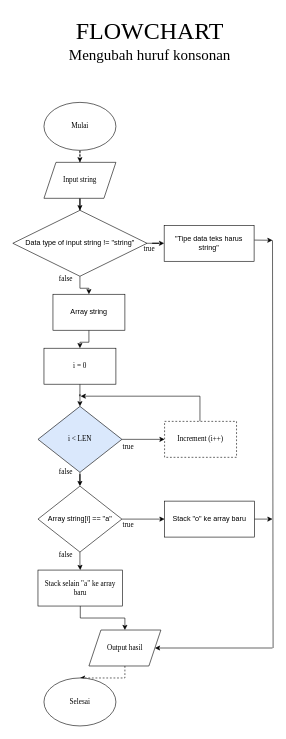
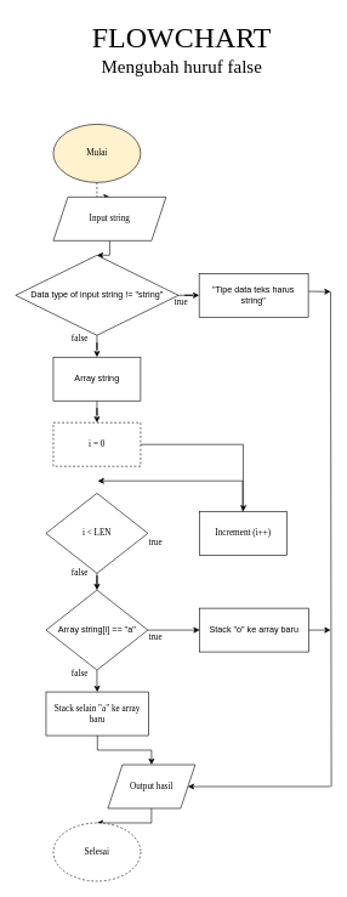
  <mxCell id="0" />
  <mxCell id="1" parent="0" />
  <mxCell id="2" value="" style="edgeStyle=orthogonalEdgeStyle;rounded=0;orthogonalLoop=1;jettySize=auto;html=1;fontFamily=Times New Roman;fontStyle=0;dashed=1;" parent="1" source="3" target="5" edge="1"><mxGeometry relative="1" as="geometry" /></mxCell>
- <mxCell id="3" value="Mulai" style="ellipse;whiteSpace=wrap;html=1;fontFamily=Times New Roman;fontStyle=0" parent="1" vertex="1"><mxGeometry x="72.83" y="170" width="120" height="80" as="geometry" /></mxCell>
+ <mxCell id="3" value="Mulai" style="ellipse;whiteSpace=wrap;html=1;fontFamily=Times New Roman;fontStyle=0;fillColor=#fff2cc;" parent="1" vertex="1"><mxGeometry x="72.83" y="170" width="120" height="80" as="geometry" /></mxCell>
  <mxCell id="4" value="" style="edgeStyle=orthogonalEdgeStyle;rounded=0;orthogonalLoop=1;jettySize=auto;html=1;" parent="1" source="5" target="38" edge="1"><mxGeometry relative="1" as="geometry" /></mxCell>
- <mxCell id="5" value="Input string" style="shape=parallelogram;perimeter=parallelogramPerimeter;whiteSpace=wrap;html=1;fixedSize=1;fontFamily=Times New Roman;fontStyle=0" parent="1" vertex="1"><mxGeometry x="72.83" y="270" width="120" height="60" as="geometry" /></mxCell>
+ <mxCell id="5" value="Input string" style="shape=parallelogram;perimeter=parallelogramPerimeter;whiteSpace=wrap;html=1;fixedSize=1;fontFamily=Times New Roman;fontStyle=0" parent="1" vertex="1"><mxGeometry x="72.83" y="270" width="155" height="60" as="geometry" /></mxCell>
  <mxCell id="6" value="" style="edgeStyle=orthogonalEdgeStyle;rounded=0;orthogonalLoop=1;jettySize=auto;html=1;fontFamily=Times New Roman;fontStyle=0" parent="1" edge="1"><mxGeometry relative="1" as="geometry"><mxPoint x="224" y="340" as="sourcePoint" /></mxGeometry></mxCell>
  <mxCell id="7" value="" style="edgeStyle=orthogonalEdgeStyle;rounded=0;orthogonalLoop=1;jettySize=auto;html=1;fontFamily=Times New Roman;fontStyle=0" parent="1" edge="1"><mxGeometry relative="1" as="geometry"><mxPoint x="224" y="420" as="sourcePoint" /></mxGeometry></mxCell>
  <mxCell id="8" value="" style="edgeStyle=orthogonalEdgeStyle;rounded=0;orthogonalLoop=1;jettySize=auto;html=1;fontFamily=Times New Roman;fontStyle=0" parent="1" edge="1"><mxGeometry relative="1" as="geometry"><mxPoint x="224" y="500" as="sourcePoint" /></mxGeometry></mxCell>
- <mxCell id="9" value="" style="edgeStyle=orthogonalEdgeStyle;rounded=0;orthogonalLoop=1;jettySize=auto;html=1;fontFamily=Times New Roman;fontStyle=0;entryX=0.5;entryY=0;entryDx=0;entryDy=0;" parent="1" source="10" target="35" edge="1"><mxGeometry relative="1" as="geometry"><mxPoint x="128.29" y="730" as="targetPoint" /></mxGeometry></mxCell>
- <mxCell id="10" value="i = 0" style="rounded=0;whiteSpace=wrap;html=1;fontFamily=Times New Roman;fontStyle=0" parent="1" vertex="1"><mxGeometry x="72.83" y="580" width="120" height="60" as="geometry" /></mxCell>
- <mxCell id="11" value="" style="edgeStyle=orthogonalEdgeStyle;rounded=0;sketch=0;orthogonalLoop=1;jettySize=auto;html=1;entryX=0;entryY=0.5;entryDx=0;entryDy=0;exitX=1;exitY=0.5;exitDx=0;exitDy=0;" parent="1" source="35" target="21" edge="1"><mxGeometry relative="1" as="geometry"><mxPoint x="204" y="760" as="sourcePoint" /></mxGeometry></mxCell>
+ <mxCell id="9" value="" style="edgeStyle=orthogonalEdgeStyle;rounded=0;orthogonalLoop=1;jettySize=auto;html=1;fontFamily=Times New Roman;fontStyle=0;" parent="1" source="10" target="21" edge="1"><mxGeometry relative="1" as="geometry"><mxPoint x="128.29" y="730" as="targetPoint" /></mxGeometry></mxCell>
+ <mxCell id="10" value="i = 0" style="rounded=0;whiteSpace=wrap;html=1;fontFamily=Times New Roman;fontStyle=0;dashed=1;" parent="1" vertex="1"><mxGeometry x="72.83" y="580" width="120" height="60" as="geometry" /></mxCell>
  <mxCell id="12" value="" style="edgeStyle=orthogonalEdgeStyle;rounded=0;sketch=0;orthogonalLoop=1;jettySize=auto;html=1;exitX=0.5;exitY=1;exitDx=0;exitDy=0;" parent="1" source="35" target="29" edge="1"><mxGeometry relative="1" as="geometry"><mxPoint x="134" y="790" as="sourcePoint" /></mxGeometry></mxCell>
  <mxCell id="13" value="" style="edgeStyle=orthogonalEdgeStyle;rounded=0;sketch=0;orthogonalLoop=1;jettySize=auto;html=1;exitX=0.5;exitY=1;exitDx=0;exitDy=0;" parent="1" source="34" target="15" edge="1"><mxGeometry relative="1" as="geometry"><mxPoint x="155" y="1250" as="sourcePoint" /></mxGeometry></mxCell>
- <mxCell id="14" value="" style="edgeStyle=orthogonalEdgeStyle;rounded=0;orthogonalLoop=1;jettySize=auto;html=1;fontFamily=Times New Roman;fontStyle=0;dashed=1;" parent="1" source="15" target="16" edge="1"><mxGeometry relative="1" as="geometry" /></mxCell>
+ <mxCell id="14" value="" style="edgeStyle=orthogonalEdgeStyle;rounded=0;orthogonalLoop=1;jettySize=auto;html=1;fontFamily=Times New Roman;fontStyle=0" parent="1" source="15" target="16" edge="1"><mxGeometry relative="1" as="geometry" /></mxCell>
  <mxCell id="15" value="Output hasil" style="shape=parallelogram;perimeter=parallelogramPerimeter;whiteSpace=wrap;html=1;fixedSize=1;fontFamily=Times New Roman;fontStyle=0" parent="1" vertex="1"><mxGeometry x="147.83" y="1050" width="120" height="60" as="geometry" /></mxCell>
- <mxCell id="16" value="Selesai" style="ellipse;whiteSpace=wrap;html=1;fontFamily=Times New Roman;fontStyle=0" parent="1" vertex="1"><mxGeometry x="72.83" y="1130" width="120" height="80" as="geometry" /></mxCell>
+ <mxCell id="16" value="Selesai" style="ellipse;whiteSpace=wrap;html=1;fontFamily=Times New Roman;fontStyle=0;dashed=1;" parent="1" vertex="1"><mxGeometry x="72.83" y="1130" width="120" height="80" as="geometry" /></mxCell>
  <mxCell id="17" value="" style="endArrow=none;html=1;rounded=0;fontFamily=Times New Roman;fontStyle=0;" parent="1" edge="1"><mxGeometry width="50" height="50" relative="1" as="geometry"><mxPoint x="455" y="1080" as="sourcePoint" /><mxPoint x="454" y="400" as="targetPoint" /></mxGeometry></mxCell>
  <mxCell id="18" value="" style="endArrow=classic;html=1;rounded=0;fontFamily=Times New Roman;fontStyle=0;entryX=1;entryY=0.5;entryDx=0;entryDy=0;" parent="1" target="15" edge="1"><mxGeometry width="50" height="50" relative="1" as="geometry"><mxPoint x="454" y="1080" as="sourcePoint" /><mxPoint x="184" y="1300" as="targetPoint" /></mxGeometry></mxCell>
  <mxCell id="19" value="false" style="text;html=1;align=center;verticalAlign=middle;resizable=0;points=[];autosize=1;strokeColor=none;fillColor=none;fontFamily=Times New Roman;fontStyle=0" parent="1" vertex="1"><mxGeometry x="84" y="772" width="50" height="30" as="geometry" /></mxCell>
  <mxCell id="20" value="" style="edgeStyle=orthogonalEdgeStyle;rounded=0;sketch=0;orthogonalLoop=1;jettySize=auto;html=1;fontFamily=Times New Roman;fontStyle=0" parent="1" source="21" edge="1"><mxGeometry relative="1" as="geometry"><mxPoint x="134" y="660" as="targetPoint" /><Array as="points"><mxPoint x="333" y="660" /></Array></mxGeometry></mxCell>
- <mxCell id="21" value="Increment (i++)" style="rounded=0;whiteSpace=wrap;html=1;strokeColor=default;fontFamily=Times New Roman;fontStyle=0;dashed=1;" parent="1" vertex="1"><mxGeometry x="274" y="702" width="120" height="60" as="geometry" /></mxCell>
+ <mxCell id="21" value="Increment (i++)" style="rounded=0;whiteSpace=wrap;html=1;strokeColor=default;fontFamily=Times New Roman;fontStyle=0" parent="1" vertex="1"><mxGeometry x="274" y="702" width="120" height="60" as="geometry" /></mxCell>
  <mxCell id="22" value="true" style="text;html=1;align=center;verticalAlign=middle;resizable=0;points=[];autosize=1;strokeColor=none;fillColor=none;fontFamily=Times New Roman;fontStyle=0" parent="1" vertex="1"><mxGeometry x="192.83" y="730" width="40" height="30" as="geometry" /></mxCell>
  <mxCell id="23" value="FLOWCHART" style="text;html=1;align=center;verticalAlign=middle;resizable=0;points=[];autosize=1;strokeColor=none;fillColor=none;fontSize=40;fontFamily=Times New Roman;" parent="1" vertex="1"><mxGeometry x="114" y="20" width="270" height="60" as="geometry" /></mxCell>
- <mxCell id="24" value="Mengubah huruf konsonan" style="text;html=1;align=center;verticalAlign=middle;resizable=0;points=[];autosize=1;strokeColor=none;fillColor=none;fontSize=25;fontFamily=Times New Roman;" parent="1" vertex="1"><mxGeometry x="104" y="70" width="290" height="40" as="geometry" /></mxCell>
+ <mxCell id="24" value="Mengubah huruf false" style="text;html=1;align=center;verticalAlign=middle;resizable=0;points=[];autosize=1;strokeColor=none;fillColor=none;fontSize=25;fontFamily=Times New Roman;" parent="1" vertex="1"><mxGeometry x="104" y="70" width="290" height="40" as="geometry" /></mxCell>
  <mxCell id="25" value="" style="edgeStyle=orthogonalEdgeStyle;rounded=0;orthogonalLoop=1;jettySize=auto;html=1;" parent="1" source="26" target="10" edge="1"><mxGeometry relative="1" as="geometry" /></mxCell>
- <mxCell id="26" value="Array string" style="rounded=0;whiteSpace=wrap;html=1;" parent="1" vertex="1"><mxGeometry x="87.83" y="490" width="120" height="60" as="geometry" /></mxCell>
+ <mxCell id="26" value="Array string" style="rounded=0;whiteSpace=wrap;html=1;" parent="1" vertex="1"><mxGeometry x="72.83" y="490" width="120" height="60" as="geometry" /></mxCell>
  <mxCell id="27" value="" style="edgeStyle=orthogonalEdgeStyle;rounded=0;sketch=0;orthogonalLoop=1;jettySize=auto;html=1;" parent="1" source="29" target="30" edge="1"><mxGeometry relative="1" as="geometry" /></mxCell>
  <mxCell id="28" value="" style="edgeStyle=orthogonalEdgeStyle;rounded=0;sketch=0;orthogonalLoop=1;jettySize=auto;html=1;entryX=0.5;entryY=0;entryDx=0;entryDy=0;" parent="1" source="29" target="34" edge="1"><mxGeometry relative="1" as="geometry"><mxPoint x="145.17" y="980" as="targetPoint" /></mxGeometry></mxCell>
  <mxCell id="29" value="Array string[i] == &quot;a&quot;" style="rhombus;whiteSpace=wrap;html=1;" parent="1" vertex="1"><mxGeometry x="62.83" y="810" width="140" height="110" as="geometry" /></mxCell>
  <mxCell id="30" value="Stack &quot;o&quot; ke array baru" style="whiteSpace=wrap;html=1;" parent="1" vertex="1"><mxGeometry x="274" y="835" width="150" height="60" as="geometry" /></mxCell>
  <mxCell id="31" value="true" style="text;html=1;align=center;verticalAlign=middle;resizable=0;points=[];autosize=1;strokeColor=none;fillColor=none;fontFamily=Times New Roman;fontStyle=0" parent="1" vertex="1"><mxGeometry x="192.83" y="860" width="40" height="30" as="geometry" /></mxCell>
  <mxCell id="32" value="false" style="text;html=1;align=center;verticalAlign=middle;resizable=0;points=[];autosize=1;strokeColor=none;fillColor=none;fontFamily=Times New Roman;fontStyle=0" parent="1" vertex="1"><mxGeometry x="84" y="910" width="50" height="30" as="geometry" /></mxCell>
  <mxCell id="33" value="" style="endArrow=classic;html=1;rounded=0;sketch=0;exitX=1;exitY=0.5;exitDx=0;exitDy=0;" parent="1" source="30" edge="1"><mxGeometry width="50" height="50" relative="1" as="geometry"><mxPoint x="265" y="960" as="sourcePoint" /><mxPoint x="454" y="865" as="targetPoint" /></mxGeometry></mxCell>
  <mxCell id="34" value="&lt;font face=&quot;Times New Roman&quot;&gt;Stack selain &quot;a&quot; ke array baru&lt;/font&gt;" style="rounded=0;whiteSpace=wrap;html=1;" parent="1" vertex="1"><mxGeometry x="62.83" y="950" width="141.17" height="60" as="geometry" /></mxCell>
- <mxCell id="35" value="&lt;span style=&quot;font-family: &amp;quot;Times New Roman&amp;quot;;&quot;&gt;i &amp;lt; LEN&lt;/span&gt;" style="rhombus;whiteSpace=wrap;html=1;fillColor=#dae8fc;" parent="1" vertex="1"><mxGeometry x="62.83" y="677" width="140" height="110" as="geometry" /></mxCell>
+ <mxCell id="35" value="&lt;span style=&quot;font-family: &amp;quot;Times New Roman&amp;quot;;&quot;&gt;i &amp;lt; LEN&lt;/span&gt;" style="rhombus;whiteSpace=wrap;html=1;" parent="1" vertex="1"><mxGeometry x="62.83" y="677" width="140" height="110" as="geometry" /></mxCell>
  <mxCell id="36" value="" style="edgeStyle=orthogonalEdgeStyle;rounded=0;orthogonalLoop=1;jettySize=auto;html=1;" parent="1" source="38" target="39" edge="1"><mxGeometry relative="1" as="geometry" /></mxCell>
  <mxCell id="37" value="" style="edgeStyle=orthogonalEdgeStyle;rounded=0;orthogonalLoop=1;jettySize=auto;html=1;" parent="1" source="38" target="26" edge="1"><mxGeometry relative="1" as="geometry" /></mxCell>
  <mxCell id="38" value="Data type of input string != &quot;string&quot;" style="rhombus;whiteSpace=wrap;html=1;" parent="1" vertex="1"><mxGeometry x="20.91" y="350" width="223.83" height="110" as="geometry" /></mxCell>
  <mxCell id="39" value="&quot;Tipe data teks harus string&quot;" style="whiteSpace=wrap;html=1;" parent="1" vertex="1"><mxGeometry x="273.29" y="375" width="150" height="60" as="geometry" /></mxCell>
  <mxCell id="40" value="true" style="text;html=1;align=center;verticalAlign=middle;resizable=0;points=[];autosize=1;strokeColor=none;fillColor=none;fontFamily=Times New Roman;fontStyle=0" parent="1" vertex="1"><mxGeometry x="228.29" y="400" width="40" height="30" as="geometry" /></mxCell>
  <mxCell id="41" value="false" style="text;html=1;align=center;verticalAlign=middle;resizable=0;points=[];autosize=1;strokeColor=none;fillColor=none;fontFamily=Times New Roman;fontStyle=0" parent="1" vertex="1"><mxGeometry x="84" y="450" width="50" height="30" as="geometry" /></mxCell>
  <mxCell id="42" value="" style="endArrow=classic;html=1;rounded=0;exitX=1.003;exitY=0.411;exitDx=0;exitDy=0;exitPerimeter=0;" parent="1" source="39" edge="1"><mxGeometry width="50" height="50" relative="1" as="geometry"><mxPoint x="274" y="460" as="sourcePoint" /><mxPoint x="454" y="400" as="targetPoint" /></mxGeometry></mxCell>
